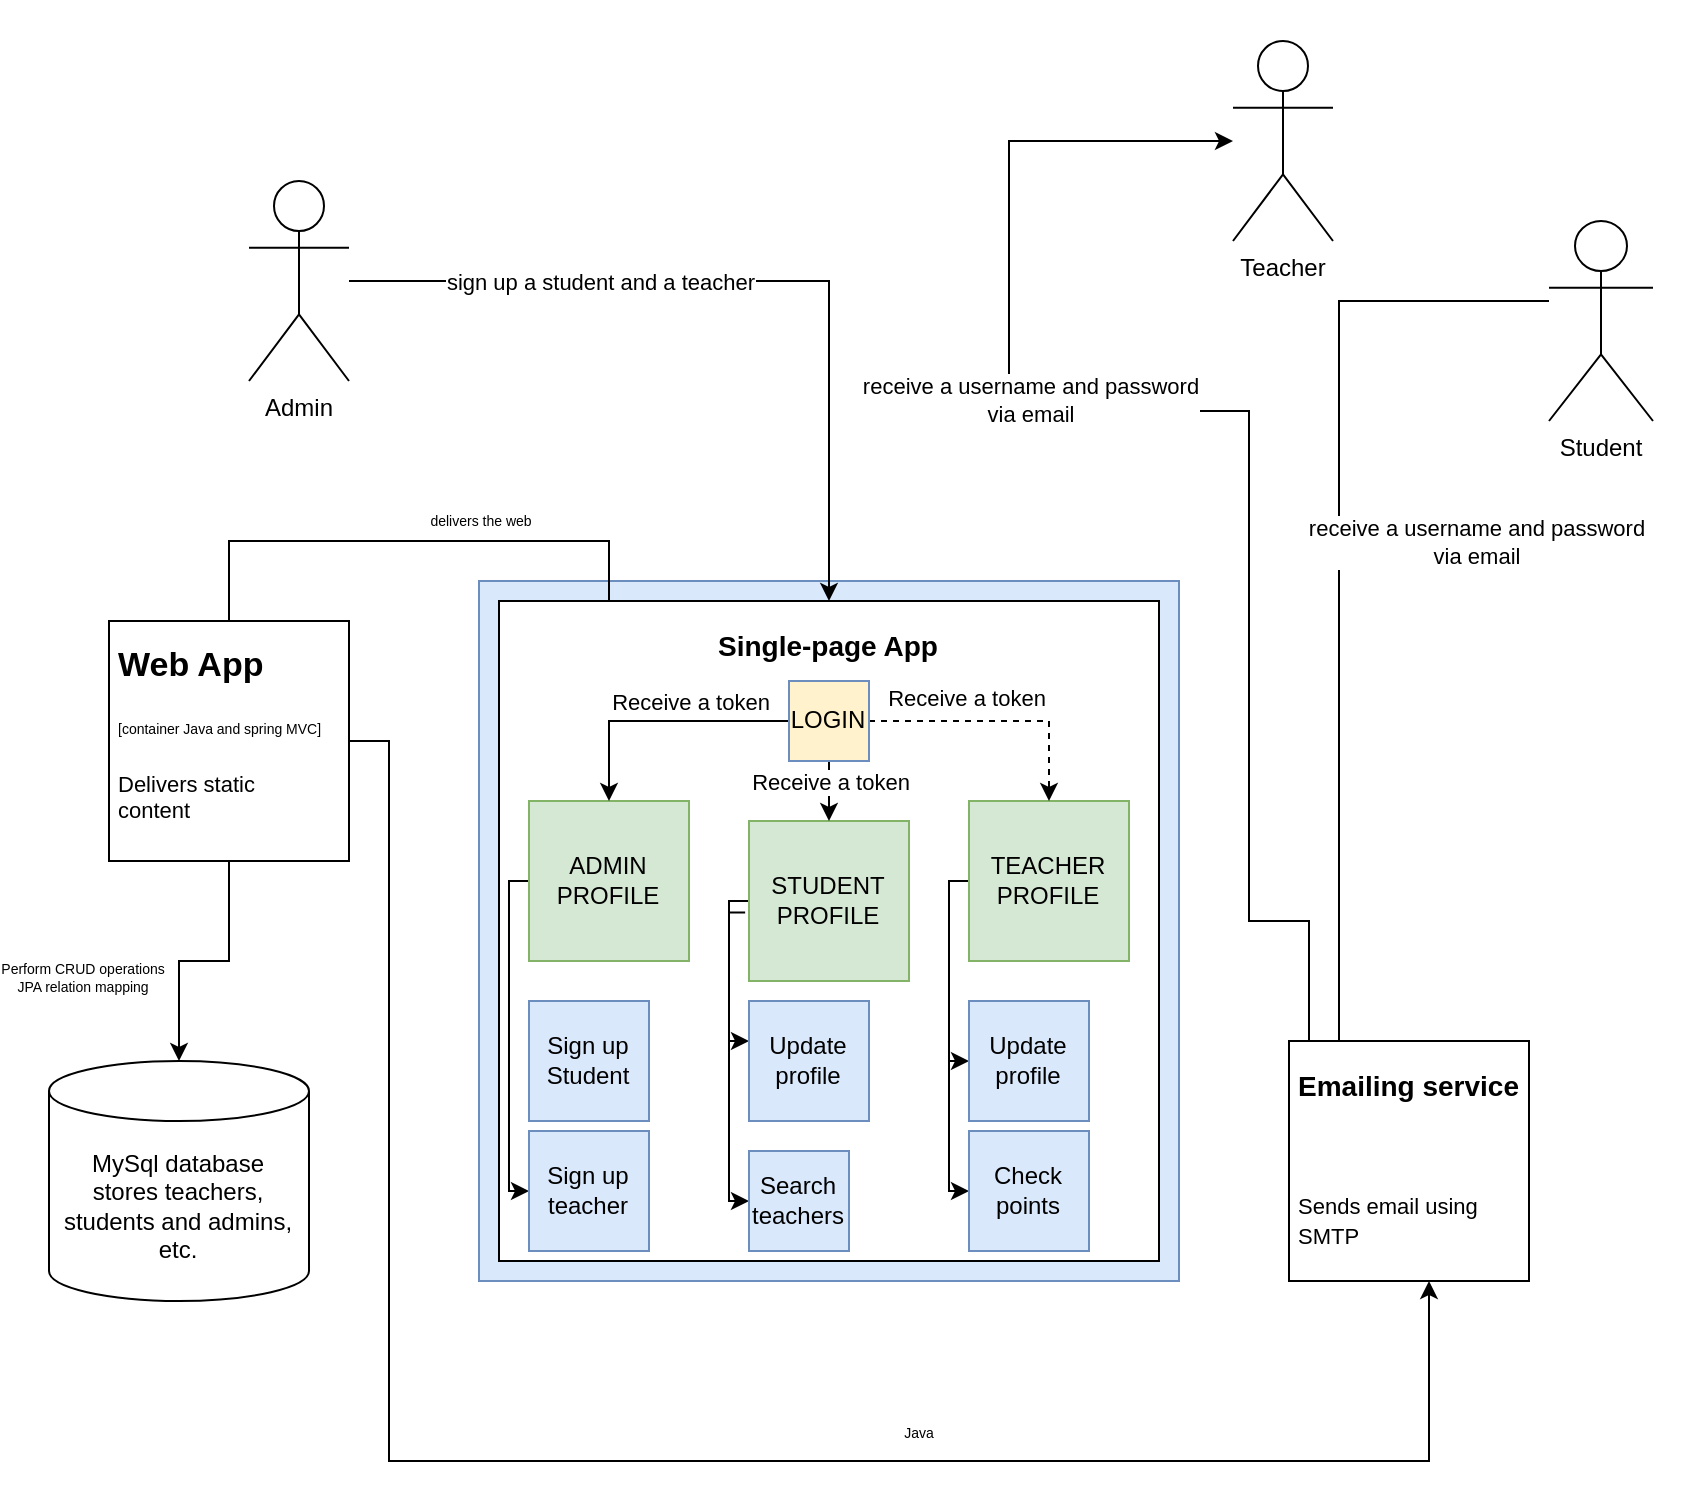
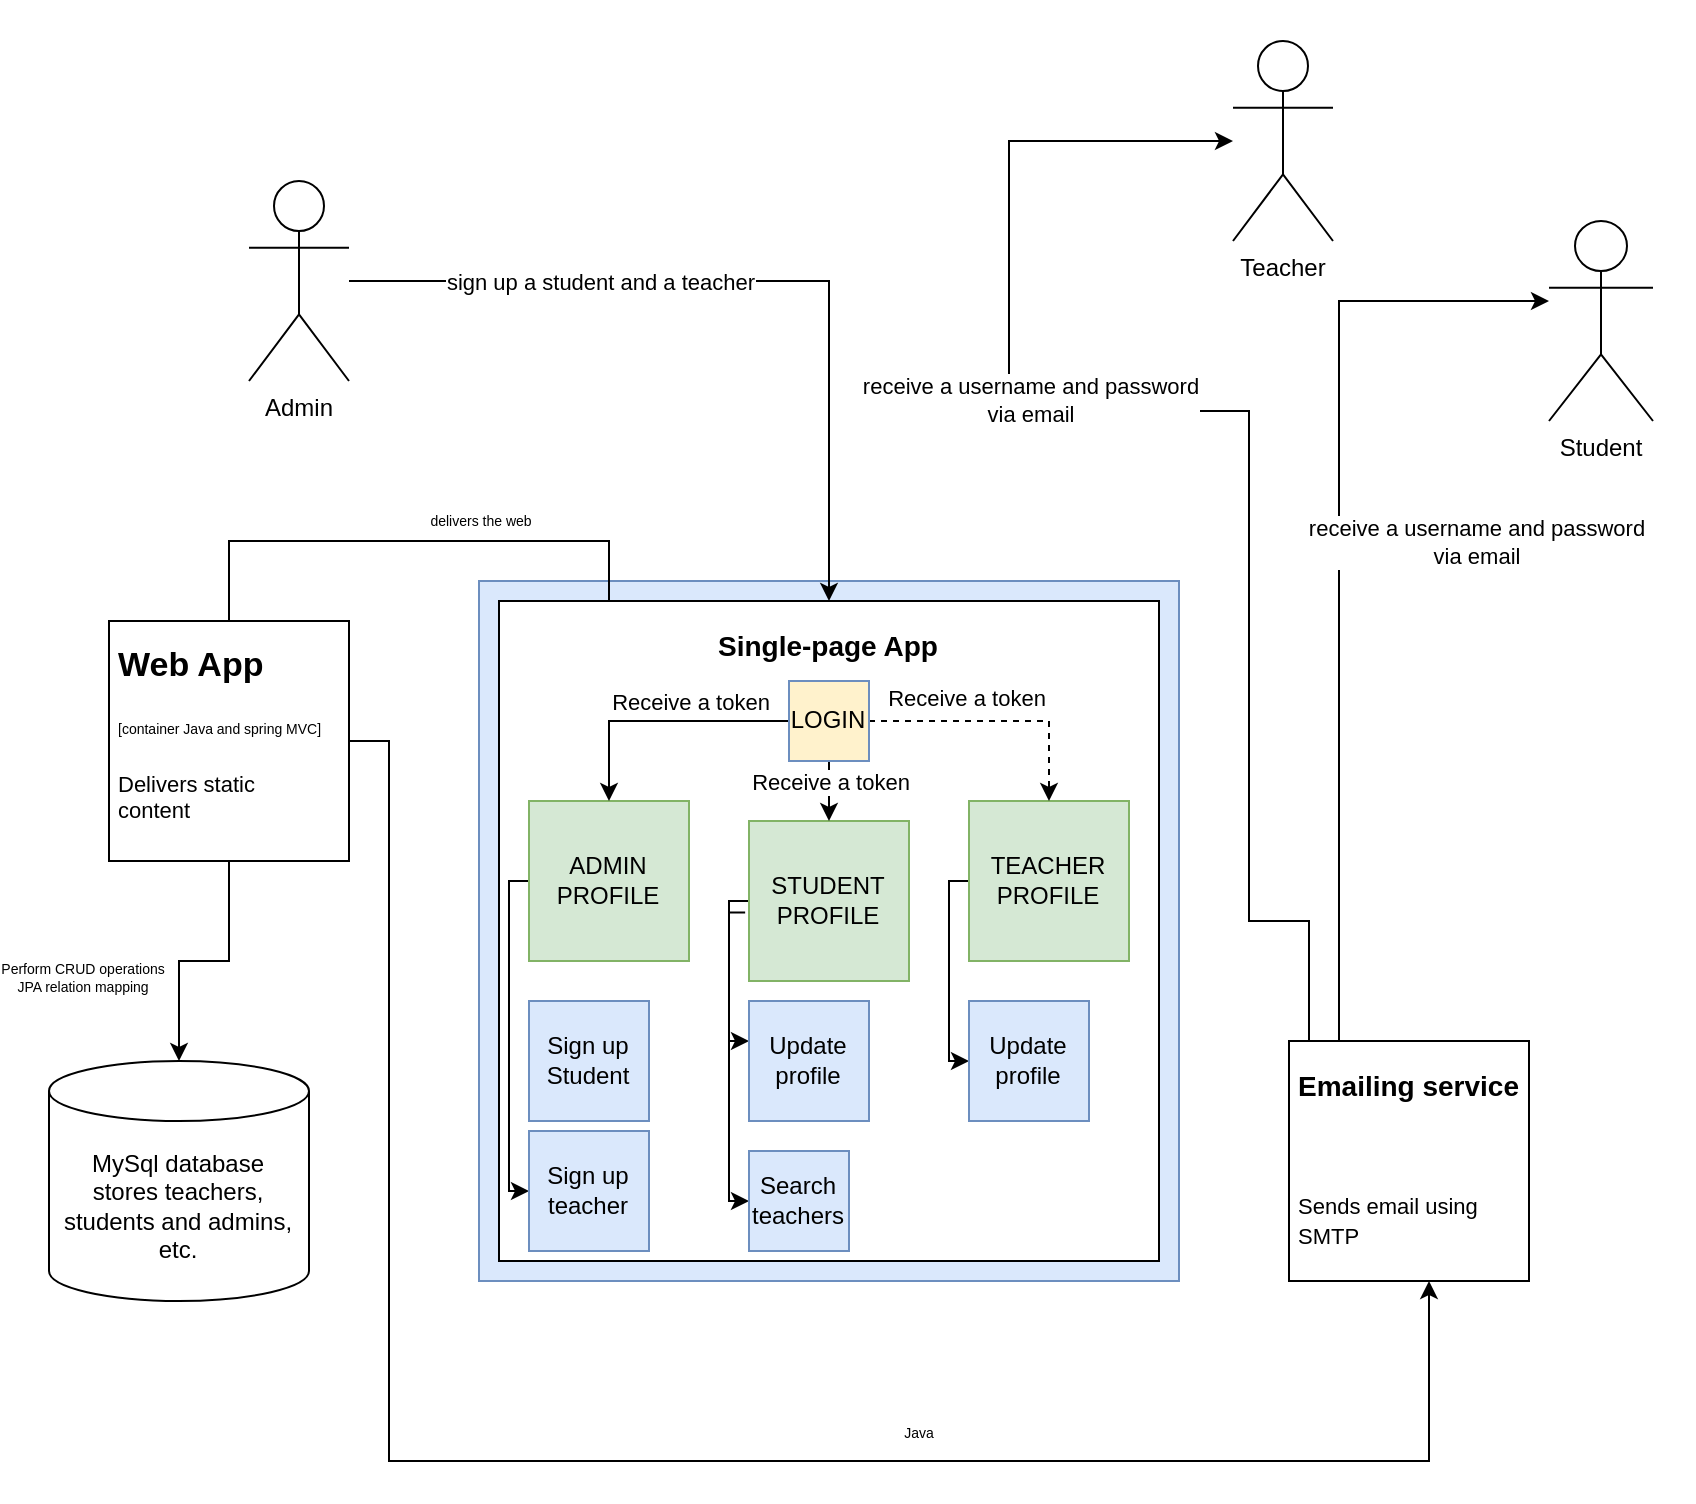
  <mxCell id="0" />
  <mxCell id="1" parent="0" />
  <mxCell id="2" value="Teacher" style="shape=umlActor;verticalLabelPosition=bottom;verticalAlign=top;html=1;outlineConnect=0;" vertex="1" parent="1"><mxGeometry x="612" y="20" width="50" height="100" as="geometry" /></mxCell>
  <mxCell id="3" value="Student" style="shape=umlActor;verticalLabelPosition=bottom;verticalAlign=top;html=1;outlineConnect=0;" vertex="1" parent="1"><mxGeometry x="770" y="110" width="52" height="100" as="geometry" /></mxCell>
  <mxCell id="4" value="Admin" style="shape=umlActor;verticalLabelPosition=bottom;verticalAlign=top;html=1;outlineConnect=0;" vertex="1" parent="1"><mxGeometry x="120" y="90" width="50" height="100" as="geometry" /></mxCell>
  <mxCell id="5" value="" style="whiteSpace=wrap;html=1;aspect=fixed;fillColor=#dae8fc;strokeColor=#6c8ebf;" vertex="1" parent="1"><mxGeometry x="235" y="290" width="350" height="350" as="geometry" /></mxCell>
  <mxCell id="6" value="MySql database&lt;br&gt;stores teachers, students and admins, etc." style="shape=cylinder3;whiteSpace=wrap;html=1;boundedLbl=1;backgroundOutline=1;size=15;" vertex="1" parent="1"><mxGeometry x="20" y="530" width="130" height="120" as="geometry" /></mxCell>
  <mxCell id="7" value="" style="whiteSpace=wrap;html=1;aspect=fixed;align=center;" vertex="1" parent="1"><mxGeometry x="50" y="310" width="120" height="120" as="geometry" /></mxCell>
  <mxCell id="8" style="edgeStyle=orthogonalEdgeStyle;rounded=0;orthogonalLoop=1;jettySize=auto;html=1;" edge="1" parent="1" target="22" source="11"><mxGeometry relative="1" as="geometry"><mxPoint x="370" y="360" as="sourcePoint" /><Array as="points"><mxPoint x="110" y="270" /><mxPoint x="300" y="270" /><mxPoint x="300" y="360" /></Array></mxGeometry></mxCell>
  <mxCell id="9" value="&lt;font style=&quot;font-size: 7px;&quot;&gt;delivers the web&lt;/font&gt;" style="edgeLabel;html=1;align=center;verticalAlign=middle;resizable=0;points=[];fontSize=7;labelBackgroundColor=none;" vertex="1" connectable="0" parent="8"><mxGeometry x="-0.306" relative="1" as="geometry"><mxPoint x="9" y="-10" as="offset" /></mxGeometry></mxCell>
  <mxCell id="10" style="edgeStyle=orthogonalEdgeStyle;rounded=0;orthogonalLoop=1;jettySize=auto;html=1;fontSize=7;" edge="1" parent="1" source="11" target="6"><mxGeometry relative="1" as="geometry"><Array as="points" /></mxGeometry></mxCell>
  <mxCell id="11" value="&lt;h1&gt;&lt;span style=&quot;font-size: 17px&quot;&gt;Web App&lt;/span&gt;&lt;/h1&gt;&lt;div style=&quot;font-size: 7px&quot;&gt;&lt;font style=&quot;font-size: 7px&quot;&gt;[container Java and spring MVC]&lt;/font&gt;&lt;/div&gt;&lt;div style=&quot;font-size: 7px&quot;&gt;&lt;font style=&quot;font-size: 7px&quot;&gt;&lt;br&gt;&lt;/font&gt;&lt;/div&gt;&lt;div style=&quot;font-size: 7px&quot;&gt;&lt;br&gt;&lt;/div&gt;&lt;div style=&quot;font-size: 11px&quot;&gt;Delivers static&amp;nbsp;&lt;/div&gt;&lt;div style=&quot;font-size: 11px&quot;&gt;content&lt;/div&gt;" style="text;html=1;strokeColor=none;fillColor=none;spacing=5;spacingTop=-20;whiteSpace=wrap;overflow=hidden;rounded=0;" vertex="1" parent="1"><mxGeometry x="50" y="310" width="120" height="120" as="geometry" /></mxCell>
  <mxCell id="12" value="" style="whiteSpace=wrap;html=1;aspect=fixed;align=center;" vertex="1" parent="1"><mxGeometry x="245" y="300" width="330" height="330" as="geometry" /></mxCell>
  <mxCell id="13" value="" style="whiteSpace=wrap;html=1;aspect=fixed;align=center;" vertex="1" parent="1"><mxGeometry x="640" y="520" width="120" height="120" as="geometry" /></mxCell>
  <mxCell id="14" style="edgeStyle=orthogonalEdgeStyle;rounded=0;orthogonalLoop=1;jettySize=auto;html=1;fontSize=7;" edge="1" parent="1" source="11"><mxGeometry relative="1" as="geometry"><mxPoint x="710" y="640" as="targetPoint" /><Array as="points"><mxPoint x="190" y="370" /><mxPoint x="190" y="730" /><mxPoint x="710" y="730" /></Array></mxGeometry></mxCell>
  <mxCell id="15" value="&lt;h1&gt;&lt;font style=&quot;font-size: 14px&quot;&gt;Emailing service&lt;/font&gt;&lt;/h1&gt;&lt;div style=&quot;font-size: 7px&quot;&gt;&lt;br&gt;&lt;/div&gt;&lt;div style=&quot;font-size: 7px&quot;&gt;&lt;br&gt;&lt;/div&gt;&lt;div style=&quot;font-size: 7px&quot;&gt;&amp;nbsp;&lt;/div&gt;&lt;span style=&quot;font-size: 11px&quot;&gt;Sends email using SMTP&lt;/span&gt;" style="text;html=1;strokeColor=none;fillColor=none;spacing=5;spacingTop=-20;whiteSpace=wrap;overflow=hidden;rounded=0;" vertex="1" parent="1"><mxGeometry x="640" y="520" width="120" height="110" as="geometry" /></mxCell>
  <mxCell id="16" value="&lt;font style=&quot;font-size: 7px&quot;&gt;Java&lt;/font&gt;" style="edgeLabel;html=1;align=center;verticalAlign=middle;resizable=0;points=[];fontSize=7;labelBackgroundColor=none;" vertex="1" connectable="0" parent="1"><mxGeometry x="460" y="720" as="geometry"><mxPoint x="-6" y="-4" as="offset" /></mxGeometry></mxCell>
  <mxCell id="17" value="Perform CRUD operations&lt;br&gt;JPA relation mapping" style="edgeLabel;html=1;align=center;verticalAlign=middle;resizable=0;points=[];fontSize=7;labelBackgroundColor=none;" vertex="1" connectable="0" parent="1"><mxGeometry x="40" y="490" as="geometry"><mxPoint x="-4" y="-2" as="offset" /></mxGeometry></mxCell>
- <mxCell id="18" style="edgeStyle=orthogonalEdgeStyle;rounded=0;orthogonalLoop=1;jettySize=auto;html=1;endArrow=none;" edge="1" parent="1" source="15" target="3"><mxGeometry relative="1" as="geometry"><Array as="points"><mxPoint x="665" y="540" /><mxPoint x="665" y="150" /></Array><mxPoint x="550" y="540.034" as="sourcePoint" /><mxPoint x="775" y="150.034" as="targetPoint" /></mxGeometry></mxCell>
+ <mxCell id="18" style="edgeStyle=orthogonalEdgeStyle;rounded=0;orthogonalLoop=1;jettySize=auto;html=1;" edge="1" parent="1" source="15" target="3"><mxGeometry relative="1" as="geometry"><Array as="points"><mxPoint x="665" y="540" /><mxPoint x="665" y="150" /></Array><mxPoint x="550" y="540.034" as="sourcePoint" /><mxPoint x="775" y="150.034" as="targetPoint" /></mxGeometry></mxCell>
  <mxCell id="19" value="receive a username and password&lt;br&gt;via email" style="edgeLabel;html=1;align=center;verticalAlign=middle;resizable=0;points=[];" vertex="1" connectable="0" parent="18"><mxGeometry x="0.376" y="-1" relative="1" as="geometry"><mxPoint x="67" y="77" as="offset" /></mxGeometry></mxCell>
  <mxCell id="20" style="edgeStyle=orthogonalEdgeStyle;rounded=0;orthogonalLoop=1;jettySize=auto;html=1;" edge="1" parent="1" source="15" target="2"><mxGeometry relative="1" as="geometry"><mxPoint x="502" y="150" as="targetPoint" /><Array as="points"><mxPoint x="650" y="460" /><mxPoint x="620" y="460" /><mxPoint x="620" y="205" /><mxPoint x="500" y="205" /><mxPoint x="500" y="70" /></Array></mxGeometry></mxCell>
  <mxCell id="21" value="receive a username and password&lt;br&gt;via email" style="edgeLabel;html=1;align=center;verticalAlign=middle;resizable=0;points=[];" vertex="1" connectable="0" parent="20"><mxGeometry x="0.315" relative="1" as="geometry"><mxPoint x="10" y="-3" as="offset" /></mxGeometry></mxCell>
  <mxCell id="22" value="&lt;h1&gt;&lt;font style=&quot;font-size: 14px&quot;&gt;Single-page App&lt;/font&gt;&lt;/h1&gt;" style="text;html=1;strokeColor=none;fillColor=none;spacing=5;spacingTop=-20;whiteSpace=wrap;overflow=hidden;rounded=0;" vertex="1" parent="1"><mxGeometry x="350" y="300" width="120" height="40" as="geometry" /></mxCell>
  <mxCell id="23" style="edgeStyle=orthogonalEdgeStyle;rounded=0;orthogonalLoop=1;jettySize=auto;html=1;" edge="1" parent="1" source="4" target="22"><mxGeometry relative="1" as="geometry"><Array as="points"><mxPoint x="410" y="140" /><mxPoint x="410" y="320" /></Array></mxGeometry></mxCell>
  <mxCell id="24" value="sign up a student and a teacher" style="edgeLabel;html=1;align=center;verticalAlign=middle;resizable=0;points=[];" vertex="1" connectable="0" parent="23"><mxGeometry x="0.072" y="-2" relative="1" as="geometry"><mxPoint x="-89" y="-2" as="offset" /></mxGeometry></mxCell>
  <mxCell id="25" style="edgeStyle=orthogonalEdgeStyle;rounded=0;orthogonalLoop=1;jettySize=auto;html=1;exitX=-0.024;exitY=0.572;exitDx=0;exitDy=0;exitPerimeter=0;" edge="1" parent="1" source="27" target="42"><mxGeometry relative="1" as="geometry"><Array as="points"><mxPoint x="360" y="456" /><mxPoint x="360" y="520" /></Array></mxGeometry></mxCell>
  <mxCell id="26" style="edgeStyle=orthogonalEdgeStyle;rounded=0;orthogonalLoop=1;jettySize=auto;html=1;" edge="1" parent="1" source="27" target="43"><mxGeometry relative="1" as="geometry"><Array as="points"><mxPoint x="360" y="450" /><mxPoint x="360" y="600" /></Array></mxGeometry></mxCell>
  <mxCell id="27" value="STUDENT PROFILE" style="whiteSpace=wrap;html=1;aspect=fixed;fillColor=#d5e8d4;strokeColor=#82b366;" vertex="1" parent="1"><mxGeometry x="370" y="410" width="80" height="80" as="geometry" /></mxCell>
  <mxCell id="28" style="edgeStyle=orthogonalEdgeStyle;rounded=0;orthogonalLoop=1;jettySize=auto;html=1;" edge="1" parent="1" source="29" target="41"><mxGeometry relative="1" as="geometry"><Array as="points"><mxPoint x="250" y="440" /><mxPoint x="250" y="595" /></Array></mxGeometry></mxCell>
  <mxCell id="29" value="ADMIN PROFILE" style="whiteSpace=wrap;html=1;aspect=fixed;fillColor=#d5e8d4;strokeColor=#82b366;" vertex="1" parent="1"><mxGeometry x="260" y="400" width="80" height="80" as="geometry" /></mxCell>
  <mxCell id="30" style="edgeStyle=orthogonalEdgeStyle;rounded=0;orthogonalLoop=1;jettySize=auto;html=1;" edge="1" parent="1" source="32" target="44"><mxGeometry relative="1" as="geometry"><Array as="points"><mxPoint x="470" y="440" /><mxPoint x="470" y="530" /></Array></mxGeometry></mxCell>
- <mxCell id="31" style="edgeStyle=orthogonalEdgeStyle;rounded=0;orthogonalLoop=1;jettySize=auto;html=1;" edge="1" parent="1" source="32" target="45"><mxGeometry relative="1" as="geometry"><Array as="points"><mxPoint x="470" y="440" /><mxPoint x="470" y="595" /></Array></mxGeometry></mxCell>
  <mxCell id="32" value="TEACHER PROFILE" style="whiteSpace=wrap;html=1;aspect=fixed;fillColor=#d5e8d4;strokeColor=#82b366;" vertex="1" parent="1"><mxGeometry x="480" y="400" width="80" height="80" as="geometry" /></mxCell>
  <mxCell id="33" style="edgeStyle=orthogonalEdgeStyle;rounded=0;orthogonalLoop=1;jettySize=auto;html=1;" edge="1" parent="1" source="37" target="29"><mxGeometry relative="1" as="geometry" /></mxCell>
  <mxCell id="34" value="Receive a token" style="edgeLabel;html=1;align=center;verticalAlign=middle;resizable=0;points=[];" vertex="1" connectable="0" parent="33"><mxGeometry x="-0.625" y="1" relative="1" as="geometry"><mxPoint x="-26" y="-11" as="offset" /></mxGeometry></mxCell>
  <mxCell id="35" style="edgeStyle=orthogonalEdgeStyle;rounded=0;orthogonalLoop=1;jettySize=auto;html=1;exitX=0.5;exitY=1;exitDx=0;exitDy=0;entryX=0.5;entryY=0;entryDx=0;entryDy=0;" edge="1" parent="1" source="37" target="27"><mxGeometry relative="1" as="geometry" /></mxCell>
  <mxCell id="36" style="edgeStyle=orthogonalEdgeStyle;rounded=0;orthogonalLoop=1;jettySize=auto;html=1;dashed=1;" edge="1" parent="1" source="37" target="32"><mxGeometry relative="1" as="geometry" /></mxCell>
  <mxCell id="37" value="LOGIN" style="whiteSpace=wrap;html=1;aspect=fixed;fillColor=#fff2cc;strokeColor=#6c8ebf;" vertex="1" parent="1"><mxGeometry x="390" y="340" width="40" height="40" as="geometry" /></mxCell>
  <mxCell id="38" value="Receive a token" style="edgeLabel;html=1;align=center;verticalAlign=middle;resizable=0;points=[];" vertex="1" connectable="0" parent="1"><mxGeometry x="360.002" y="350.004" as="geometry"><mxPoint x="118" y="-2" as="offset" /></mxGeometry></mxCell>
  <mxCell id="39" value="Receive a token" style="edgeLabel;html=1;align=center;verticalAlign=middle;resizable=0;points=[];" vertex="1" connectable="0" parent="1"><mxGeometry x="410.002" y="390.004" as="geometry" /></mxCell>
  <mxCell id="40" value="Sign up Student" style="whiteSpace=wrap;html=1;aspect=fixed;fillColor=#dae8fc;strokeColor=#6c8ebf;" vertex="1" parent="1"><mxGeometry x="260" y="500" width="60" height="60" as="geometry" /></mxCell>
  <mxCell id="41" value="Sign up teacher" style="whiteSpace=wrap;html=1;aspect=fixed;fillColor=#dae8fc;strokeColor=#6c8ebf;" vertex="1" parent="1"><mxGeometry x="260" y="565" width="60" height="60" as="geometry" /></mxCell>
  <mxCell id="42" value="Update profile" style="whiteSpace=wrap;html=1;aspect=fixed;fillColor=#dae8fc;strokeColor=#6c8ebf;" vertex="1" parent="1"><mxGeometry x="370" y="500" width="60" height="60" as="geometry" /></mxCell>
  <mxCell id="43" value="Search teachers" style="whiteSpace=wrap;html=1;aspect=fixed;fillColor=#dae8fc;strokeColor=#6c8ebf;" vertex="1" parent="1"><mxGeometry x="370" y="575" width="50" height="50" as="geometry" /></mxCell>
  <mxCell id="44" value="Update profile" style="whiteSpace=wrap;html=1;aspect=fixed;fillColor=#dae8fc;strokeColor=#6c8ebf;" vertex="1" parent="1"><mxGeometry x="480" y="500" width="60" height="60" as="geometry" /></mxCell>
- <mxCell id="45" value="Check points" style="whiteSpace=wrap;html=1;aspect=fixed;fillColor=#dae8fc;strokeColor=#6c8ebf;" vertex="1" parent="1"><mxGeometry x="480" y="565" width="60" height="60" as="geometry" /></mxCell>
